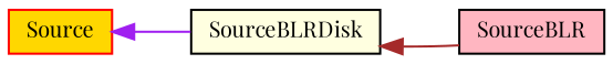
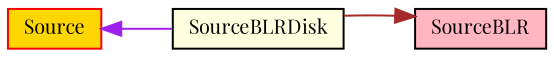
  digraph {
    fontname="Playfair Display"
    rankdir=LR
    node [color=black fontname="Playfair Display" fontsize=10 shape=record style=filled]
    edge [dir=back fontname="Playfair Display" fontsize=10 labelfontname=Helvetica labelfontsize=10 style=solid]
    n1 [fillcolor=lightyellow fontcolor=black height=0.2 label=SourceBLRDisk width=0.4]
    n2 [fillcolor=lightpink height=0.2 label=SourceBLR width=0.4]
    n3 [color=red fillcolor=gold height=0.2 label=Source width=0.4]
-   n1 -> n2 [color=brown]
+   n2 -> n1 [color=brown]
    n3 -> n1 [color=purple]
  }
